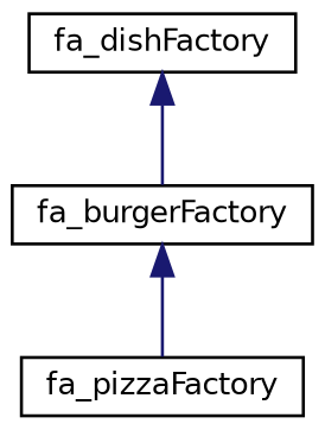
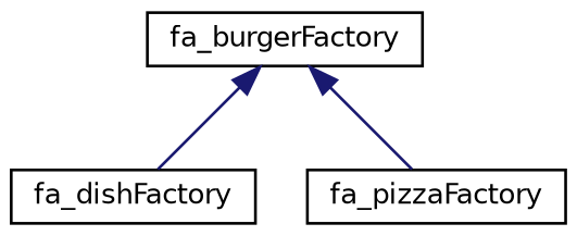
  digraph {
    rankdir=TB
    node [color=black fillcolor=white fontname=Helvetica fontsize=10 shape=record style=filled]
    edge [color=midnightblue dir=back fontname=Helvetica fontsize=10 labelfontname=Helvetica labelfontsize=10 style=solid]
    n1 [height=0.2 label=fa_dishFactory width=0.4]
    n2 [height=0.2 label=fa_burgerFactory width=0.4]
    n3 [height=0.2 label=fa_pizzaFactory width=0.4]
-   n1 -> n2
+   n2 -> n1
    n2 -> n3
  }
